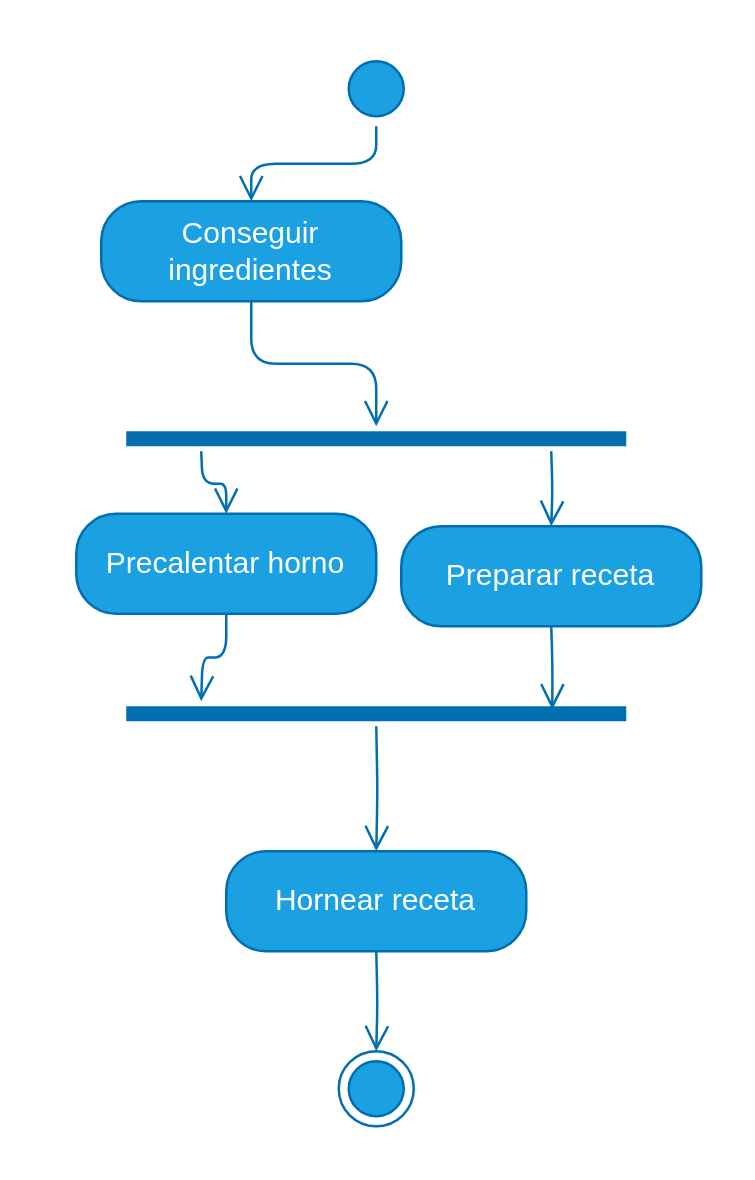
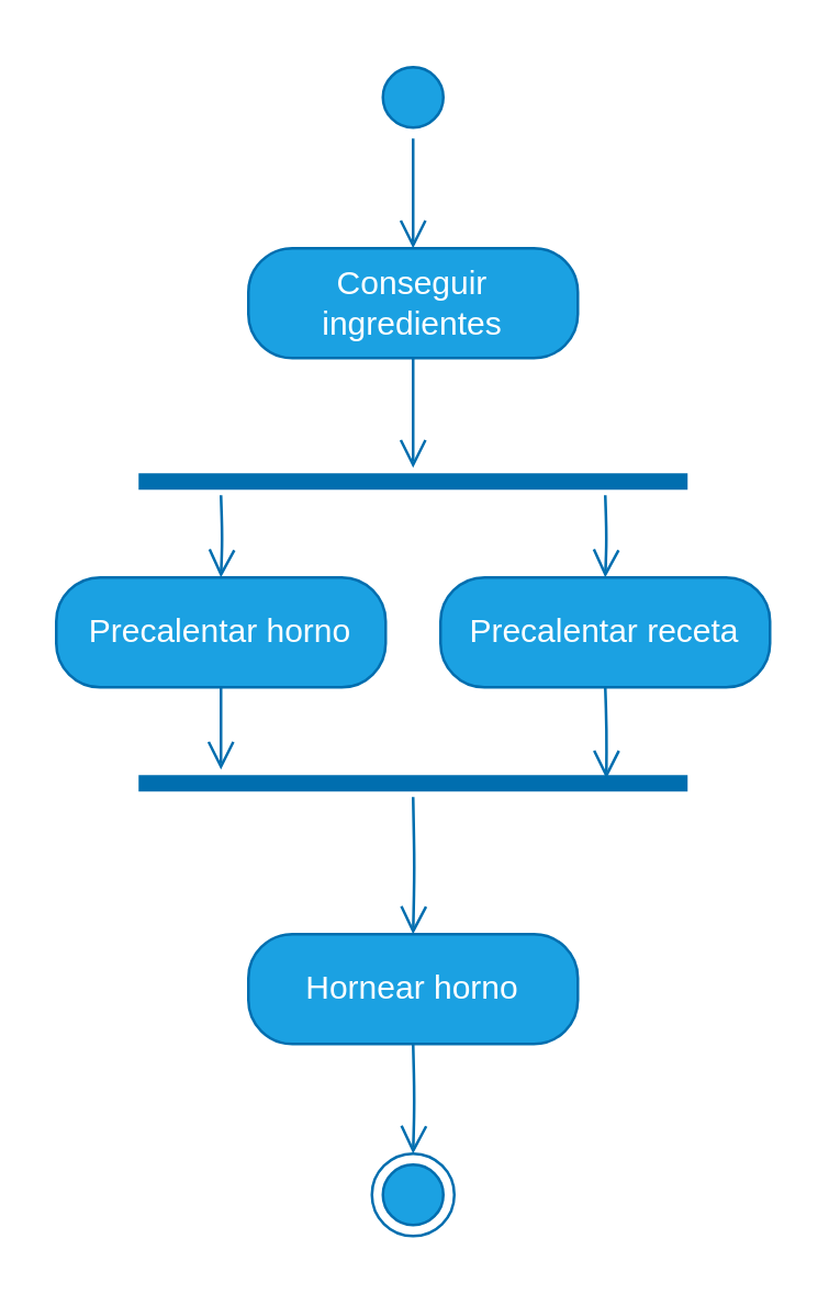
  <mxCell id="0" />
  <mxCell id="1" parent="0" />
  <mxCell id="2" value="" style="ellipse;html=1;shape=startState;fillColor=#1ba1e2;strokeColor=#006EAF;fontColor=#ffffff;" parent="1" vertex="1"><mxGeometry x="135" y="20" width="30" height="30" as="geometry" /></mxCell>
  <mxCell id="3" value="" style="edgeStyle=orthogonalEdgeStyle;html=1;verticalAlign=bottom;endArrow=open;endSize=8;strokeColor=#006EAF;fillColor=#1ba1e2;" parent="1" source="2" target="4" edge="1"><mxGeometry relative="1" as="geometry"><mxPoint x="150" y="90" as="targetPoint" /></mxGeometry></mxCell>
- <mxCell id="4" value="Conseguir ingredientes" style="rounded=1;whiteSpace=wrap;html=1;arcSize=40;fontColor=#ffffff;fillColor=#1ba1e2;strokeColor=#006EAF;" parent="1" vertex="1"><mxGeometry x="40" y="80" width="120" height="40" as="geometry" /></mxCell>
+ <mxCell id="4" value="Conseguir ingredientes" style="rounded=1;whiteSpace=wrap;html=1;arcSize=40;fontColor=#ffffff;fillColor=#1ba1e2;strokeColor=#006EAF;" parent="1" vertex="1"><mxGeometry x="90" y="90" width="120" height="40" as="geometry" /></mxCell>
  <mxCell id="5" value="" style="edgeStyle=orthogonalEdgeStyle;html=1;verticalAlign=bottom;endArrow=open;endSize=8;strokeColor=#006EAF;fillColor=#1ba1e2;" parent="1" source="4" target="7" edge="1"><mxGeometry relative="1" as="geometry"><mxPoint x="150" y="190" as="targetPoint" /></mxGeometry></mxCell>
  <mxCell id="6" value="" style="ellipse;html=1;shape=endState;fillColor=#1ba1e2;strokeColor=#006EAF;fontColor=#ffffff;" parent="1" vertex="1"><mxGeometry x="135" y="420" width="30" height="30" as="geometry" /></mxCell>
  <mxCell id="7" value="" style="shape=line;html=1;strokeWidth=6;strokeColor=#006EAF;fillColor=#1ba1e2;fontColor=#ffffff;" parent="1" vertex="1"><mxGeometry x="50" y="170" width="200" height="10" as="geometry" /></mxCell>
  <mxCell id="8" value="" style="edgeStyle=orthogonalEdgeStyle;html=1;verticalAlign=bottom;endArrow=open;endSize=8;strokeColor=#006EAF;entryX=0.5;entryY=0;entryDx=0;entryDy=0;fillColor=#1ba1e2;" parent="1" target="9" edge="1"><mxGeometry relative="1" as="geometry"><mxPoint x="135" y="250" as="targetPoint" /><mxPoint x="80" y="180" as="sourcePoint" /></mxGeometry></mxCell>
- <mxCell id="9" value="Precalentar horno" style="rounded=1;whiteSpace=wrap;html=1;arcSize=40;fontColor=#ffffff;fillColor=#1ba1e2;strokeColor=#006EAF;" parent="1" vertex="1"><mxGeometry x="30" y="205" width="120" height="40" as="geometry" /></mxCell>
- <mxCell id="10" value="Preparar receta" style="rounded=1;whiteSpace=wrap;html=1;arcSize=40;fontColor=#ffffff;fillColor=#1ba1e2;strokeColor=#006EAF;" parent="1" vertex="1"><mxGeometry x="160" y="210" width="120" height="40" as="geometry" /></mxCell>
+ <mxCell id="9" value="Precalentar horno" style="rounded=1;whiteSpace=wrap;html=1;arcSize=40;fontColor=#ffffff;fillColor=#1ba1e2;strokeColor=#006EAF;" parent="1" vertex="1"><mxGeometry x="20" y="210" width="120" height="40" as="geometry" /></mxCell>
+ <mxCell id="10" value="Precalentar receta" style="rounded=1;whiteSpace=wrap;html=1;arcSize=40;fontColor=#ffffff;fillColor=#1ba1e2;strokeColor=#006EAF;" parent="1" vertex="1"><mxGeometry x="160" y="210" width="120" height="40" as="geometry" /></mxCell>
  <mxCell id="11" value="" style="edgeStyle=orthogonalEdgeStyle;html=1;verticalAlign=bottom;endArrow=open;endSize=8;strokeColor=#006EAF;fillColor=#1ba1e2;" parent="1" target="10" edge="1"><mxGeometry relative="1" as="geometry"><mxPoint x="211.4" y="210" as="targetPoint" /><mxPoint x="220" y="180" as="sourcePoint" /></mxGeometry></mxCell>
  <mxCell id="12" value="" style="shape=line;html=1;strokeWidth=6;strokeColor=#006EAF;fillColor=#1ba1e2;fontColor=#ffffff;" parent="1" vertex="1"><mxGeometry x="50" y="280" width="200" height="10" as="geometry" /></mxCell>
  <mxCell id="13" value="" style="edgeStyle=orthogonalEdgeStyle;html=1;verticalAlign=bottom;endArrow=open;endSize=8;strokeColor=#006EAF;exitX=0.5;exitY=1;exitDx=0;exitDy=0;fillColor=#1ba1e2;" parent="1" source="9" edge="1"><mxGeometry relative="1" as="geometry"><mxPoint x="80" y="280" as="targetPoint" /><mxPoint x="90" y="250" as="sourcePoint" /></mxGeometry></mxCell>
  <mxCell id="14" value="" style="edgeStyle=orthogonalEdgeStyle;html=1;verticalAlign=bottom;endArrow=open;endSize=8;strokeColor=#006EAF;entryX=0.852;entryY=0.326;entryDx=0;entryDy=0;entryPerimeter=0;fillColor=#1ba1e2;" parent="1" target="12" edge="1"><mxGeometry relative="1" as="geometry"><mxPoint x="230" y="220" as="targetPoint" /><mxPoint x="220" y="250" as="sourcePoint" /></mxGeometry></mxCell>
  <mxCell id="15" value="" style="edgeStyle=orthogonalEdgeStyle;html=1;verticalAlign=bottom;endArrow=open;endSize=8;strokeColor=#006EAF;entryX=0.5;entryY=0;entryDx=0;entryDy=0;fillColor=#1ba1e2;" parent="1" target="16" edge="1"><mxGeometry relative="1" as="geometry"><mxPoint x="160" y="180" as="targetPoint" /><mxPoint x="150" y="290" as="sourcePoint" /></mxGeometry></mxCell>
- <mxCell id="16" value="Hornear receta" style="rounded=1;whiteSpace=wrap;html=1;arcSize=40;fontColor=#ffffff;fillColor=#1ba1e2;strokeColor=#006EAF;" parent="1" vertex="1"><mxGeometry x="90" y="340" width="120" height="40" as="geometry" /></mxCell>
+ <mxCell id="16" value="Hornear horno" style="rounded=1;whiteSpace=wrap;html=1;arcSize=40;fontColor=#ffffff;fillColor=#1ba1e2;strokeColor=#006EAF;" parent="1" vertex="1"><mxGeometry x="90" y="340" width="120" height="40" as="geometry" /></mxCell>
  <mxCell id="17" value="" style="edgeStyle=orthogonalEdgeStyle;html=1;verticalAlign=bottom;endArrow=open;endSize=8;strokeColor=#006EAF;entryX=0.5;entryY=0;entryDx=0;entryDy=0;fillColor=#1ba1e2;" parent="1" target="6" edge="1"><mxGeometry relative="1" as="geometry"><mxPoint x="160" y="340" as="targetPoint" /><mxPoint x="150" y="380" as="sourcePoint" /></mxGeometry></mxCell>
